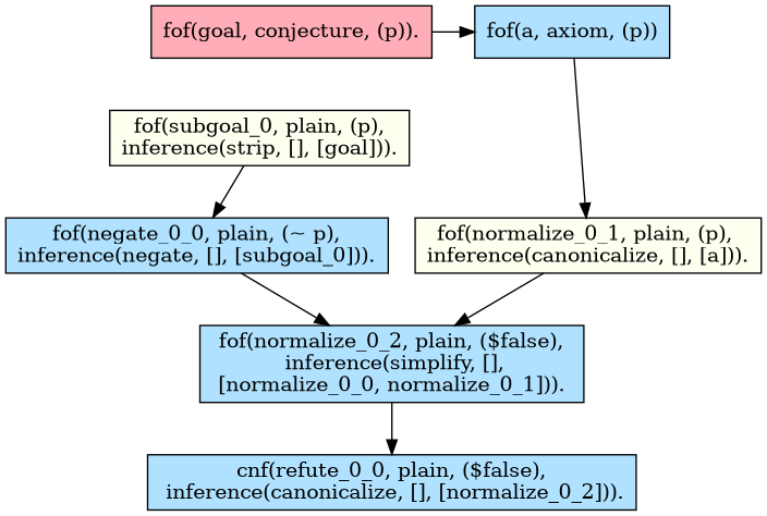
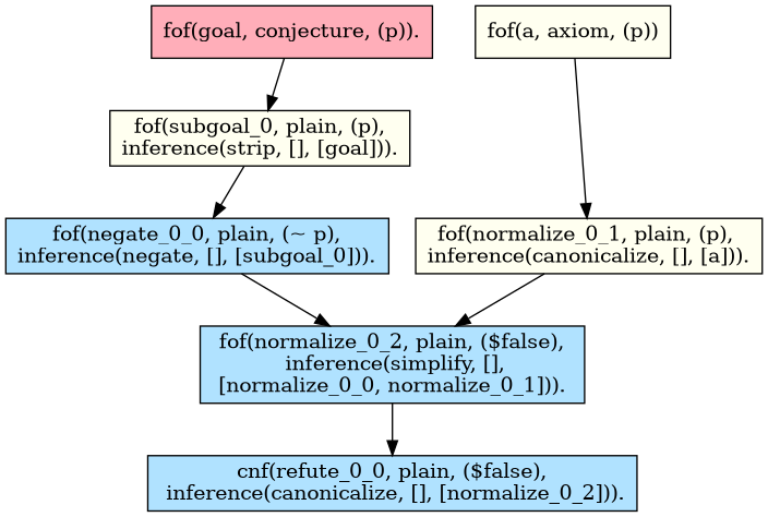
  digraph {
    fontname="DejaVu Serif"
    rankdir=TB
    node [fillcolor=ivory1 fontname="DejaVu Serif" shape=box style=filled]
    edge [fontname="DejaVu Serif"]
    n1 [fillcolor=lightpink1 label="fof(goal, conjecture, (p))."]
-   n2 [fillcolor=lightskyblue1 label="fof(a, axiom, (p))"]
+   n2 [label="fof(a, axiom, (p))"]
    n3 [label="fof(subgoal_0, plain, (p),\ninference(strip, [], [goal]))."]
    n4 [label="fof(normalize_0_1, plain, (p), \ninference(canonicalize, [], [a]))."]
    n5 [fillcolor=lightskyblue1 label="fof(negate_0_0, plain, (~ p),\ninference(negate, [], [subgoal_0]))."]
    n6 [fillcolor=lightskyblue1 label="fof(normalize_0_2, plain, ($false),\n inference(simplify, [],\n [normalize_0_0, normalize_0_1])). "]
    n7 [fillcolor=lightskyblue1 label="cnf(refute_0_0, plain, ($false),\n inference(canonicalize, [], [normalize_0_2]))."]
    subgraph sub_1 {
      rank=same
      n1
      n2
    }
-   n1 -> n2
+   n1 -> n3
    n2 -> n4
    n3 -> n5
    n4 -> n6
    n5 -> n6
    n6 -> n7
  }
